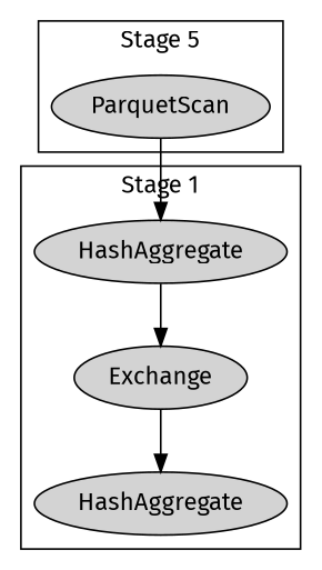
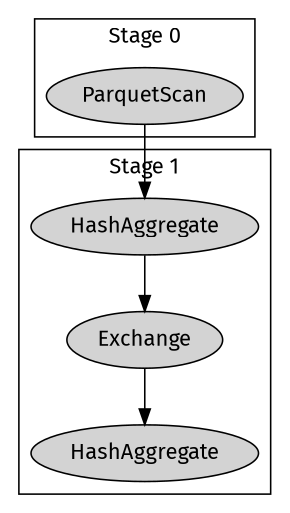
  digraph {
    fontname="Fira Sans"
    node [style=filled fontname="Fira Sans"]
    edge [fontname="Fira Sans"]
    n1 [label=HashAggregate]
    n2 [label=Exchange]
    n3 [label=HashAggregate]
    n4 [label=ParquetScan]
    subgraph cluster_1 {
      label="Stage 1"
      n1
      n2
      n3
    }
    subgraph cluster_2 {
-     label="Stage 5"
+     label="Stage 0"
      n4
    }
    n1 -> n2
    n2 -> n3
    n4 -> n1
  }
